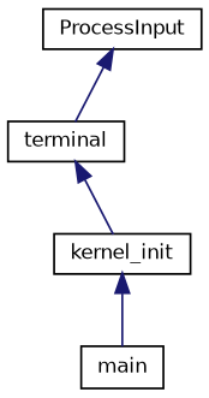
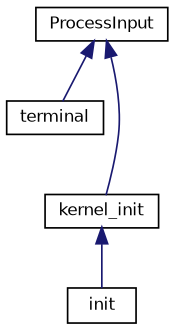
  digraph {
    rankdir=TB
    node [color=black fillcolor=white fontname=Helvetica fontsize=10 shape=record style=filled]
    edge [color=midnightblue dir=back fontname=Helvetica fontsize=10 labelfontname=Helvetica labelfontsize=10 style=solid]
    n1 [height=0.2 label=ProcessInput width=0.4]
    n2 [height=0.2 label=terminal width=0.4]
    n3 [height=0.2 label=kernel_init width=0.4]
-   n4 [height=0.2 label=main width=0.4]
+   n4 [height=0.2 label=init width=0.4]
    n1 -> n2
-   n2 -> n3
+   n1 -> n3
    n3 -> n4
  }
